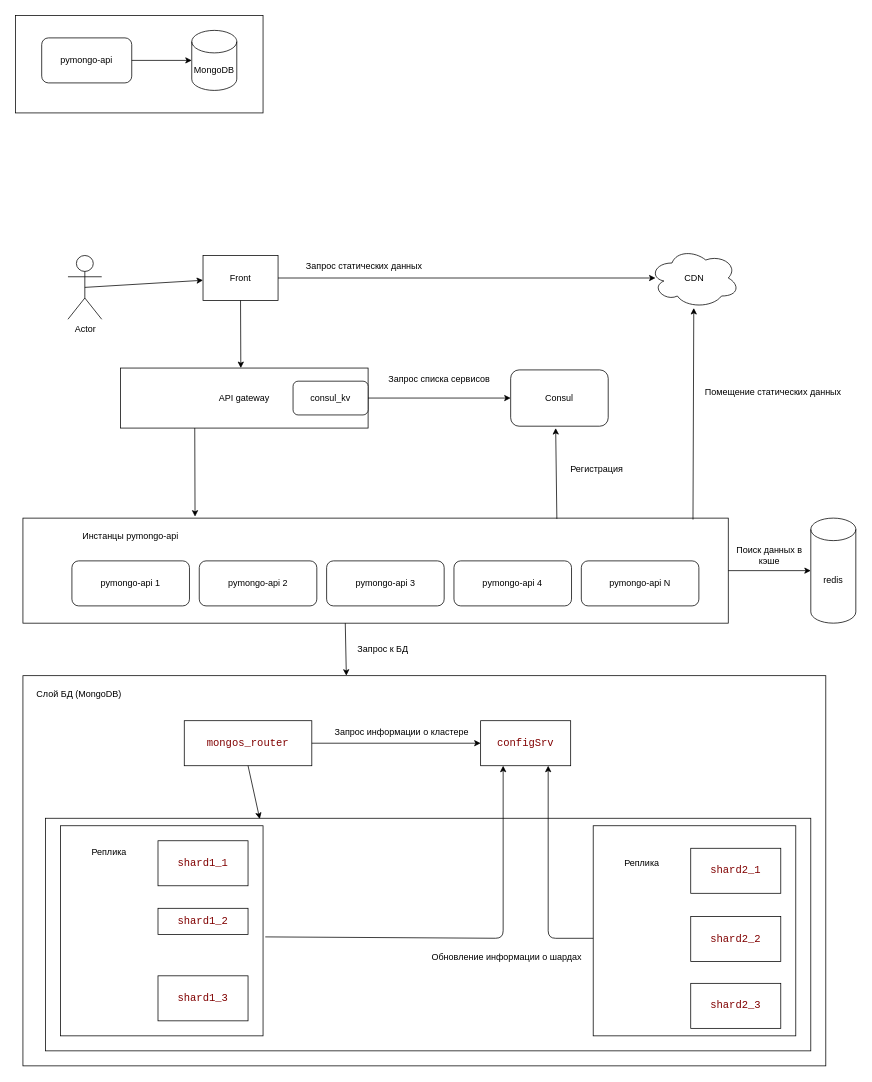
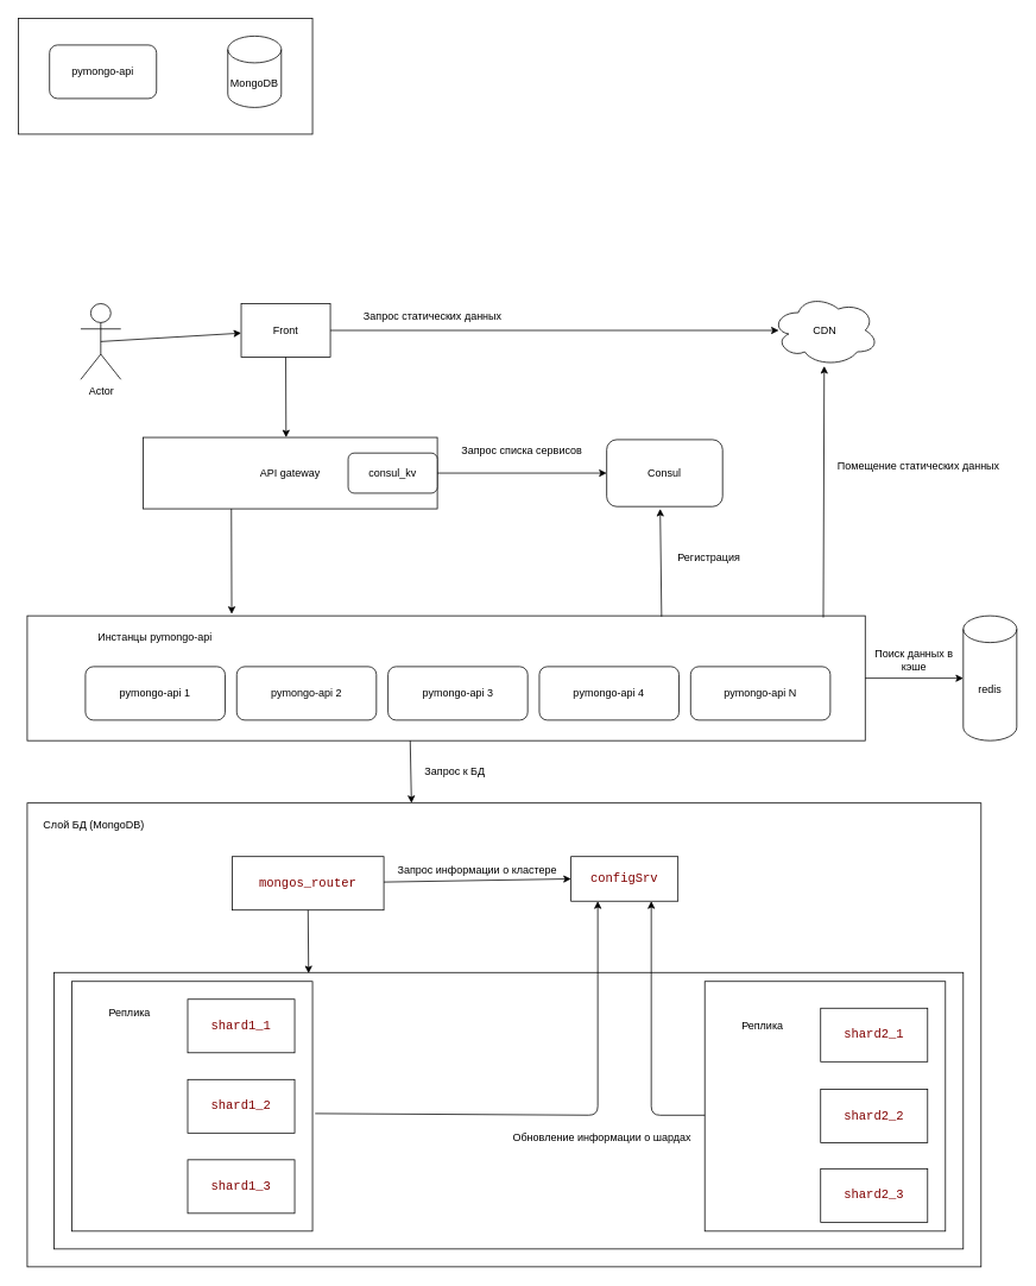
  <mxCell id="0" />
  <mxCell id="1" parent="0" />
  <mxCell id="2" value="" style="" parent="1" vertex="1"><mxGeometry x="20" y="20" width="330" height="130" as="geometry"><mxRectangle x="-200" y="40" width="50" height="40" as="alternateBounds" /></mxGeometry></mxCell>
  <mxCell id="3" value="MongoDB" style="shape=cylinder3;whiteSpace=wrap;html=1;boundedLbl=1;backgroundOutline=1;size=15;" parent="2" vertex="1"><mxGeometry x="235" y="20" width="60" height="80" as="geometry" /></mxCell>
  <mxCell id="4" value="pymongo-api" style="rounded=1;whiteSpace=wrap;html=1;" parent="2" vertex="1"><mxGeometry x="35" y="30" width="120" height="60" as="geometry" /></mxCell>
- <mxCell id="5" style="edgeStyle=orthogonalEdgeStyle;rounded=0;orthogonalLoop=1;jettySize=auto;html=1;exitX=1;exitY=0.5;exitDx=0;exitDy=0;entryX=0;entryY=0.5;entryDx=0;entryDy=0;entryPerimeter=0;" parent="2" source="4" target="3" edge="1"><mxGeometry relative="1" as="geometry" /></mxCell>
  <mxCell id="6" value="" style="startSize=0;" parent="1" vertex="1"><mxGeometry x="30" y="690" width="940" height="140" as="geometry" /></mxCell>
  <mxCell id="7" value="pymongo-api 1" style="rounded=1;whiteSpace=wrap;html=1;" parent="6" vertex="1"><mxGeometry x="65.278" y="57" width="156.667" height="60" as="geometry" /></mxCell>
  <mxCell id="8" value="pymongo-api 2" style="rounded=1;whiteSpace=wrap;html=1;" parent="6" vertex="1"><mxGeometry x="235" y="57" width="156.667" height="60" as="geometry" /></mxCell>
  <mxCell id="9" value="pymongo-api 3" style="rounded=1;whiteSpace=wrap;html=1;" parent="6" vertex="1"><mxGeometry x="404.722" y="57" width="156.667" height="60" as="geometry" /></mxCell>
  <mxCell id="10" value="pymongo-api 4" style="rounded=1;whiteSpace=wrap;html=1;" parent="6" vertex="1"><mxGeometry x="574.444" y="57" width="156.667" height="60" as="geometry" /></mxCell>
  <mxCell id="11" value="pymongo-api N" style="rounded=1;whiteSpace=wrap;html=1;" parent="6" vertex="1"><mxGeometry x="744.167" y="57" width="156.667" height="60" as="geometry" /></mxCell>
  <mxCell id="12" value="Инстанцы pymongo-api" style="text;html=1;strokeColor=none;fillColor=none;align=center;verticalAlign=middle;whiteSpace=wrap;rounded=0;fontFamily=Helvetica;fontSize=12;fontColor=rgb(0, 0, 0);startSize=0;" parent="6" vertex="1"><mxGeometry x="39.167" y="10" width="208.889" height="30" as="geometry" /></mxCell>
  <mxCell id="13" value="Actor" style="shape=umlActor;verticalLabelPosition=bottom;verticalAlign=top;html=1;outlineConnect=0;strokeColor=rgb(0, 0, 0);fontFamily=Helvetica;fontSize=12;fontColor=rgb(0, 0, 0);startSize=0;fillColor=rgb(255, 255, 255);" parent="1" vertex="1"><mxGeometry x="90" y="340" width="45" height="85" as="geometry" /></mxCell>
  <mxCell id="14" value="" style="rounded=0;whiteSpace=wrap;html=1;strokeColor=rgb(0, 0, 0);fontFamily=Helvetica;fontSize=12;fontColor=rgb(0, 0, 0);startSize=0;fillColor=rgb(255, 255, 255);" parent="1" vertex="1"><mxGeometry x="270" y="340" width="100" height="60" as="geometry" /></mxCell>
  <mxCell id="15" value="Front" style="text;html=1;strokeColor=none;fillColor=none;align=center;verticalAlign=middle;whiteSpace=wrap;rounded=0;fontFamily=Helvetica;fontSize=12;fontColor=rgb(0, 0, 0);startSize=0;" parent="1" vertex="1"><mxGeometry x="275" y="355" width="90" height="30" as="geometry" /></mxCell>
  <mxCell id="16" value="" style="endArrow=classic;html=1;fontFamily=Helvetica;fontSize=12;fontColor=rgb(0, 0, 0);startSize=0;exitX=0.5;exitY=0.5;exitDx=0;exitDy=0;exitPerimeter=0;" parent="1" source="13" target="14" edge="1"><mxGeometry width="50" height="50" relative="1" as="geometry"><mxPoint x="570" y="650" as="sourcePoint" /><mxPoint x="620" y="600" as="targetPoint" /></mxGeometry></mxCell>
  <mxCell id="17" value="CDN" style="ellipse;shape=cloud;whiteSpace=wrap;html=1;strokeColor=rgb(0, 0, 0);fontFamily=Helvetica;fontSize=12;fontColor=rgb(0, 0, 0);startSize=0;fillColor=rgb(255, 255, 255);" parent="1" vertex="1"><mxGeometry x="865" y="330" width="120" height="80" as="geometry" /></mxCell>
  <mxCell id="18" value="" style="endArrow=classic;html=1;rounded=1;labelBackgroundColor=default;strokeColor=default;fontFamily=Helvetica;fontSize=12;fontColor=rgb(0, 0, 0);startSize=0;shape=connector;entryX=0.067;entryY=0.5;entryDx=0;entryDy=0;entryPerimeter=0;exitX=1;exitY=0.5;exitDx=0;exitDy=0;" parent="1" source="14" target="17" edge="1"><mxGeometry width="50" height="50" relative="1" as="geometry"><mxPoint x="390" y="370" as="sourcePoint" /><mxPoint x="520" y="370" as="targetPoint" /></mxGeometry></mxCell>
  <mxCell id="19" value="Запрос статических данных" style="text;html=1;strokeColor=none;fillColor=none;align=center;verticalAlign=middle;whiteSpace=wrap;rounded=0;fontFamily=Helvetica;fontSize=12;fontColor=rgb(0, 0, 0);startSize=0;" parent="1" vertex="1"><mxGeometry x="400" y="340" width="170" height="30" as="geometry" /></mxCell>
  <mxCell id="20" value="API gateway" style="rounded=0;whiteSpace=wrap;html=1;strokeColor=rgb(0, 0, 0);fontFamily=Helvetica;fontSize=12;fontColor=rgb(0, 0, 0);startSize=0;fillColor=rgb(255, 255, 255);" parent="1" vertex="1"><mxGeometry x="160" y="490" width="330" height="80" as="geometry" /></mxCell>
  <mxCell id="21" value="" style="endArrow=classic;html=1;rounded=1;labelBackgroundColor=default;strokeColor=default;fontFamily=Helvetica;fontSize=12;fontColor=rgb(0, 0, 0);startSize=0;shape=connector;exitX=0.5;exitY=1;exitDx=0;exitDy=0;entryX=0.486;entryY=0;entryDx=0;entryDy=0;entryPerimeter=0;" parent="1" source="14" target="20" edge="1"><mxGeometry width="50" height="50" relative="1" as="geometry"><mxPoint x="330" y="630" as="sourcePoint" /><mxPoint x="350" y="740" as="targetPoint" /></mxGeometry></mxCell>
  <mxCell id="22" value="consul_kv" style="rounded=1;whiteSpace=wrap;html=1;" parent="1" vertex="1"><mxGeometry x="390" y="507.5" width="100" height="45" as="geometry" /></mxCell>
  <mxCell id="23" value="Consul" style="rounded=1;whiteSpace=wrap;html=1;" parent="1" vertex="1"><mxGeometry x="680" y="492.5" width="130" height="75" as="geometry" /></mxCell>
  <mxCell id="24" value="" style="endArrow=classic;html=1;rounded=1;labelBackgroundColor=default;strokeColor=default;fontFamily=Helvetica;fontSize=12;fontColor=rgb(0, 0, 0);startSize=0;shape=connector;exitX=1;exitY=0.5;exitDx=0;exitDy=0;entryX=0;entryY=0.5;entryDx=0;entryDy=0;" parent="1" source="22" target="23" edge="1"><mxGeometry width="50" height="50" relative="1" as="geometry"><mxPoint x="600" y="500" as="sourcePoint" /><mxPoint x="650" y="450" as="targetPoint" /></mxGeometry></mxCell>
  <mxCell id="25" value="Запрос списка сервисов" style="text;html=1;strokeColor=none;fillColor=none;align=center;verticalAlign=middle;whiteSpace=wrap;rounded=0;fontFamily=Helvetica;fontSize=12;fontColor=rgb(0, 0, 0);startSize=0;" parent="1" vertex="1"><mxGeometry x="500" y="490" width="170" height="30" as="geometry" /></mxCell>
  <mxCell id="26" value="" style="endArrow=classic;html=1;rounded=1;labelBackgroundColor=default;strokeColor=default;fontFamily=Helvetica;fontSize=12;fontColor=rgb(0, 0, 0);startSize=0;shape=connector;entryX=0.244;entryY=-0.014;entryDx=0;entryDy=0;entryPerimeter=0;" parent="1" target="6" edge="1"><mxGeometry width="50" height="50" relative="1" as="geometry"><mxPoint x="259" y="570" as="sourcePoint" /><mxPoint x="340" y="680" as="targetPoint" /></mxGeometry></mxCell>
  <mxCell id="27" value="" style="startSize=0;strokeColor=rgb(0, 0, 0);fontFamily=Helvetica;fontSize=12;fontColor=rgb(0, 0, 0);fillColor=rgb(255, 255, 255);" parent="1" vertex="1"><mxGeometry x="30" y="900" width="1070" height="520" as="geometry" /></mxCell>
  <mxCell id="28" value="Слой БД (MongoDB)" style="text;html=1;strokeColor=none;fillColor=none;align=center;verticalAlign=middle;whiteSpace=wrap;rounded=0;fontFamily=Helvetica;fontSize=12;fontColor=rgb(0, 0, 0);startSize=0;" parent="1" vertex="1"><mxGeometry x="35" y="910" width="140" height="30" as="geometry" /></mxCell>
- <mxCell id="29" value="&lt;div style=&quot;background-color: rgb(255, 255, 255); font-family: Consolas, &amp;quot;Courier New&amp;quot;, monospace; font-size: 14px; line-height: 19px;&quot;&gt;&lt;span style=&quot;color: #800000;&quot;&gt;mongos_router&lt;/span&gt;&lt;/div&gt;" style="rounded=0;whiteSpace=wrap;html=1;strokeColor=rgb(0, 0, 0);fontFamily=Helvetica;fontSize=12;fontColor=rgb(0, 0, 0);startSize=0;fillColor=rgb(255, 255, 255);" parent="1" vertex="1"><mxGeometry x="245" y="960" width="170" height="60" as="geometry" /></mxCell>
- <mxCell id="30" value="&lt;div style=&quot;background-color: rgb(255, 255, 255); font-family: Consolas, &amp;quot;Courier New&amp;quot;, monospace; font-size: 14px; line-height: 19px;&quot;&gt;&lt;span style=&quot;color: #800000;&quot;&gt;configSrv&lt;/span&gt;&lt;/div&gt;" style="rounded=0;whiteSpace=wrap;html=1;strokeColor=rgb(0, 0, 0);fontFamily=Helvetica;fontSize=12;fontColor=rgb(0, 0, 0);startSize=0;fillColor=rgb(255, 255, 255);" parent="1" vertex="1"><mxGeometry x="640" y="960" width="120" height="60" as="geometry" /></mxCell>
+ <mxCell id="29" value="&lt;div style=&quot;background-color: rgb(255, 255, 255); font-family: Consolas, &amp;quot;Courier New&amp;quot;, monospace; font-size: 14px; line-height: 19px;&quot;&gt;&lt;span style=&quot;color: #800000;&quot;&gt;mongos_router&lt;/span&gt;&lt;/div&gt;" style="rounded=0;whiteSpace=wrap;html=1;strokeColor=rgb(0, 0, 0);fontFamily=Helvetica;fontSize=12;fontColor=rgb(0, 0, 0);startSize=0;fillColor=rgb(255, 255, 255);" parent="1" vertex="1"><mxGeometry x="260" y="960" width="170" height="60" as="geometry" /></mxCell>
+ <mxCell id="30" value="&lt;div style=&quot;background-color: rgb(255, 255, 255); font-family: Consolas, &amp;quot;Courier New&amp;quot;, monospace; font-size: 14px; line-height: 19px;&quot;&gt;&lt;span style=&quot;color: #800000;&quot;&gt;configSrv&lt;/span&gt;&lt;/div&gt;" style="rounded=0;whiteSpace=wrap;html=1;strokeColor=rgb(0, 0, 0);fontFamily=Helvetica;fontSize=12;fontColor=rgb(0, 0, 0);startSize=0;fillColor=rgb(255, 255, 255);" parent="1" vertex="1"><mxGeometry x="640" y="960" width="120" height="50" as="geometry" /></mxCell>
  <mxCell id="31" value="" style="endArrow=classic;html=1;rounded=1;labelBackgroundColor=default;strokeColor=default;fontFamily=Helvetica;fontSize=12;fontColor=rgb(0, 0, 0);startSize=0;shape=connector;entryX=0;entryY=0.5;entryDx=0;entryDy=0;" parent="1" source="29" target="30" edge="1"><mxGeometry width="50" height="50" relative="1" as="geometry"><mxPoint x="650" y="1140" as="sourcePoint" /><mxPoint x="600" y="1190" as="targetPoint" /></mxGeometry></mxCell>
  <mxCell id="32" value="Запрос информации о кластере" style="text;html=1;strokeColor=none;fillColor=none;align=center;verticalAlign=middle;whiteSpace=wrap;rounded=0;fontFamily=Helvetica;fontSize=12;fontColor=rgb(0, 0, 0);startSize=0;" parent="1" vertex="1"><mxGeometry x="440" y="960" width="190" height="30" as="geometry" /></mxCell>
  <mxCell id="33" value="" style="endArrow=classic;html=1;rounded=1;labelBackgroundColor=default;strokeColor=default;fontFamily=Helvetica;fontSize=12;fontColor=rgb(0, 0, 0);startSize=0;shape=connector;exitX=0.757;exitY=0.007;exitDx=0;exitDy=0;exitPerimeter=0;" parent="1" source="6" edge="1"><mxGeometry width="50" height="50" relative="1" as="geometry"><mxPoint x="650" y="600" as="sourcePoint" /><mxPoint x="740" y="570" as="targetPoint" /></mxGeometry></mxCell>
  <mxCell id="34" value="Регистрация" style="text;html=1;strokeColor=none;fillColor=none;align=center;verticalAlign=middle;whiteSpace=wrap;rounded=0;fontFamily=Helvetica;fontSize=12;fontColor=rgb(0, 0, 0);startSize=0;" parent="1" vertex="1"><mxGeometry x="750" y="610" width="90" height="30" as="geometry" /></mxCell>
  <mxCell id="35" value="" style="endArrow=classic;html=1;rounded=1;labelBackgroundColor=default;strokeColor=default;fontFamily=Helvetica;fontSize=12;fontColor=rgb(0, 0, 0);startSize=0;shape=connector;exitX=0.457;exitY=1;exitDx=0;exitDy=0;exitPerimeter=0;" parent="1" source="6" edge="1"><mxGeometry width="50" height="50" relative="1" as="geometry"><mxPoint x="600" y="820" as="sourcePoint" /><mxPoint x="461" y="900" as="targetPoint" /></mxGeometry></mxCell>
  <mxCell id="36" value="Запрос к БД" style="text;html=1;strokeColor=none;fillColor=none;align=center;verticalAlign=middle;whiteSpace=wrap;rounded=0;fontFamily=Helvetica;fontSize=12;fontColor=rgb(0, 0, 0);startSize=0;" parent="1" vertex="1"><mxGeometry x="470" y="850" width="80" height="30" as="geometry" /></mxCell>
  <mxCell id="37" value="&lt;div style=&quot;background-color: rgb(255, 255, 255); font-family: Consolas, &amp;quot;Courier New&amp;quot;, monospace; font-size: 14px; line-height: 19px;&quot;&gt;&lt;br&gt;&lt;/div&gt;" style="rounded=0;whiteSpace=wrap;html=1;strokeColor=rgb(0, 0, 0);fontFamily=Helvetica;fontSize=12;fontColor=rgb(0, 0, 0);startSize=0;fillColor=rgb(255, 255, 255);" parent="1" vertex="1"><mxGeometry x="60" y="1090" width="1020" height="310" as="geometry" /></mxCell>
  <mxCell id="38" value="redis" style="shape=cylinder3;whiteSpace=wrap;html=1;boundedLbl=1;backgroundOutline=1;size=15;strokeColor=rgb(0, 0, 0);fontFamily=Helvetica;fontSize=12;fontColor=rgb(0, 0, 0);startSize=0;fillColor=rgb(255, 255, 255);" parent="1" vertex="1"><mxGeometry x="1080" y="690" width="60" height="140" as="geometry" /></mxCell>
  <mxCell id="39" value="" style="endArrow=classic;html=1;rounded=1;labelBackgroundColor=default;strokeColor=default;fontFamily=Helvetica;fontSize=12;fontColor=rgb(0, 0, 0);startSize=0;shape=connector;exitX=0.5;exitY=1;exitDx=0;exitDy=0;entryX=0.28;entryY=0.003;entryDx=0;entryDy=0;entryPerimeter=0;" parent="1" source="29" target="37" edge="1"><mxGeometry width="50" height="50" relative="1" as="geometry"><mxPoint x="550" y="1200" as="sourcePoint" /><mxPoint x="600" y="1150" as="targetPoint" /></mxGeometry></mxCell>
  <mxCell id="40" value="" style="rounded=0;whiteSpace=wrap;html=1;strokeColor=rgb(0, 0, 0);fontFamily=Helvetica;fontSize=12;fontColor=rgb(0, 0, 0);startSize=0;fillColor=rgb(255, 255, 255);" parent="1" vertex="1"><mxGeometry x="80" y="1100" width="270" height="280" as="geometry" /></mxCell>
  <mxCell id="41" value="&lt;div style=&quot;background-color: rgb(255, 255, 255); font-family: Consolas, &amp;quot;Courier New&amp;quot;, monospace; font-size: 14px; line-height: 19px;&quot;&gt;&lt;span style=&quot;color: #800000;&quot;&gt;shard1_1&lt;/span&gt;&lt;/div&gt;" style="rounded=0;whiteSpace=wrap;html=1;strokeColor=rgb(0, 0, 0);fontFamily=Helvetica;fontSize=12;fontColor=rgb(0, 0, 0);startSize=0;fillColor=rgb(255, 255, 255);" parent="1" vertex="1"><mxGeometry x="210" y="1120" width="120" height="60" as="geometry" /></mxCell>
- <mxCell id="42" value="&lt;div style=&quot;background-color: rgb(255, 255, 255); font-family: Consolas, &amp;quot;Courier New&amp;quot;, monospace; font-size: 14px; line-height: 19px;&quot;&gt;&lt;span style=&quot;color: #800000;&quot;&gt;shard1_2&lt;/span&gt;&lt;/div&gt;" style="rounded=0;whiteSpace=wrap;html=1;strokeColor=rgb(0, 0, 0);fontFamily=Helvetica;fontSize=12;fontColor=rgb(0, 0, 0);startSize=0;fillColor=rgb(255, 255, 255);" parent="1" vertex="1"><mxGeometry x="210" y="1210" width="120" height="35" as="geometry" /></mxCell>
+ <mxCell id="42" value="&lt;div style=&quot;background-color: rgb(255, 255, 255); font-family: Consolas, &amp;quot;Courier New&amp;quot;, monospace; font-size: 14px; line-height: 19px;&quot;&gt;&lt;span style=&quot;color: #800000;&quot;&gt;shard1_2&lt;/span&gt;&lt;/div&gt;" style="rounded=0;whiteSpace=wrap;html=1;strokeColor=rgb(0, 0, 0);fontFamily=Helvetica;fontSize=12;fontColor=rgb(0, 0, 0);startSize=0;fillColor=rgb(255, 255, 255);" parent="1" vertex="1"><mxGeometry x="210" y="1210" width="120" height="60" as="geometry" /></mxCell>
  <mxCell id="43" value="&lt;div style=&quot;background-color: rgb(255, 255, 255); font-family: Consolas, &amp;quot;Courier New&amp;quot;, monospace; font-size: 14px; line-height: 19px;&quot;&gt;&lt;span style=&quot;color: #800000;&quot;&gt;shard1_3&lt;/span&gt;&lt;/div&gt;" style="rounded=0;whiteSpace=wrap;html=1;strokeColor=rgb(0, 0, 0);fontFamily=Helvetica;fontSize=12;fontColor=rgb(0, 0, 0);startSize=0;fillColor=rgb(255, 255, 255);" parent="1" vertex="1"><mxGeometry x="210" y="1300" width="120" height="60" as="geometry" /></mxCell>
  <mxCell id="44" value="Реплика" style="text;html=1;strokeColor=none;fillColor=none;align=center;verticalAlign=middle;whiteSpace=wrap;rounded=0;fontFamily=Helvetica;fontSize=12;fontColor=rgb(0, 0, 0);startSize=0;" parent="1" vertex="1"><mxGeometry x="100" y="1120" width="90" height="30" as="geometry" /></mxCell>
  <mxCell id="45" value="" style="rounded=0;whiteSpace=wrap;html=1;strokeColor=rgb(0, 0, 0);fontFamily=Helvetica;fontSize=12;fontColor=rgb(0, 0, 0);startSize=0;fillColor=rgb(255, 255, 255);" parent="1" vertex="1"><mxGeometry x="790" y="1100" width="270" height="280" as="geometry" /></mxCell>
  <mxCell id="46" value="&lt;div style=&quot;background-color: rgb(255, 255, 255); font-family: Consolas, &amp;quot;Courier New&amp;quot;, monospace; font-size: 14px; line-height: 19px;&quot;&gt;&lt;span style=&quot;color: #800000;&quot;&gt;shard2_1&lt;/span&gt;&lt;/div&gt;" style="rounded=0;whiteSpace=wrap;html=1;strokeColor=rgb(0, 0, 0);fontFamily=Helvetica;fontSize=12;fontColor=rgb(0, 0, 0);startSize=0;fillColor=rgb(255, 255, 255);" parent="1" vertex="1"><mxGeometry x="920" y="1130" width="120" height="60" as="geometry" /></mxCell>
  <mxCell id="47" value="&lt;div style=&quot;background-color: rgb(255, 255, 255); font-family: Consolas, &amp;quot;Courier New&amp;quot;, monospace; font-size: 14px; line-height: 19px;&quot;&gt;&lt;span style=&quot;color: #800000;&quot;&gt;shard2_2&lt;/span&gt;&lt;/div&gt;" style="rounded=0;whiteSpace=wrap;html=1;strokeColor=rgb(0, 0, 0);fontFamily=Helvetica;fontSize=12;fontColor=rgb(0, 0, 0);startSize=0;fillColor=rgb(255, 255, 255);" parent="1" vertex="1"><mxGeometry x="920" y="1221" width="120" height="60" as="geometry" /></mxCell>
  <mxCell id="48" value="&lt;div style=&quot;background-color: rgb(255, 255, 255); font-family: Consolas, &amp;quot;Courier New&amp;quot;, monospace; font-size: 14px; line-height: 19px;&quot;&gt;&lt;span style=&quot;color: #800000;&quot;&gt;shard2_3&lt;/span&gt;&lt;/div&gt;" style="rounded=0;whiteSpace=wrap;html=1;strokeColor=rgb(0, 0, 0);fontFamily=Helvetica;fontSize=12;fontColor=rgb(0, 0, 0);startSize=0;fillColor=rgb(255, 255, 255);" parent="1" vertex="1"><mxGeometry x="920" y="1310" width="120" height="60" as="geometry" /></mxCell>
  <mxCell id="49" value="Поиск данных в кэше" style="text;html=1;strokeColor=none;fillColor=none;align=center;verticalAlign=middle;whiteSpace=wrap;rounded=0;fontFamily=Helvetica;fontSize=12;fontColor=rgb(0, 0, 0);startSize=0;" parent="1" vertex="1"><mxGeometry x="970" y="720" width="110" height="40" as="geometry" /></mxCell>
  <mxCell id="50" value="Реплика" style="text;html=1;strokeColor=none;fillColor=none;align=center;verticalAlign=middle;whiteSpace=wrap;rounded=0;fontFamily=Helvetica;fontSize=12;fontColor=rgb(0, 0, 0);startSize=0;" parent="1" vertex="1"><mxGeometry x="810" y="1135" width="90" height="30" as="geometry" /></mxCell>
  <mxCell id="51" value="" style="endArrow=classic;html=1;entryX=0;entryY=0.5;entryDx=0;entryDy=0;entryPerimeter=0;exitX=1;exitY=0.5;exitDx=0;exitDy=0;" edge="1" parent="1" source="6" target="38"><mxGeometry width="50" height="50" relative="1" as="geometry"><mxPoint x="720" y="930" as="sourcePoint" /><mxPoint x="770" y="880" as="targetPoint" /></mxGeometry></mxCell>
  <mxCell id="52" value="" style="endArrow=classic;html=1;entryX=0.492;entryY=1;entryDx=0;entryDy=0;entryPerimeter=0;exitX=0.95;exitY=0.014;exitDx=0;exitDy=0;exitPerimeter=0;" edge="1" parent="1" source="6" target="17"><mxGeometry width="50" height="50" relative="1" as="geometry"><mxPoint x="720" y="620" as="sourcePoint" /><mxPoint x="770" y="570" as="targetPoint" /></mxGeometry></mxCell>
  <mxCell id="53" value="Помещение статических данных" style="text;html=1;strokeColor=none;fillColor=none;align=center;verticalAlign=middle;whiteSpace=wrap;rounded=0;" vertex="1" parent="1"><mxGeometry x="930" y="507.5" width="200" height="30" as="geometry" /></mxCell>
  <mxCell id="54" value="" style="endArrow=classic;html=1;entryX=0.25;entryY=1;entryDx=0;entryDy=0;exitX=1.011;exitY=0.529;exitDx=0;exitDy=0;exitPerimeter=0;" edge="1" parent="1" source="40" target="30"><mxGeometry width="50" height="50" relative="1" as="geometry"><mxPoint x="360" y="1240" as="sourcePoint" /><mxPoint x="770" y="1270" as="targetPoint" /><Array as="points"><mxPoint x="670" y="1250" /></Array></mxGeometry></mxCell>
  <mxCell id="55" value="" style="endArrow=classic;html=1;entryX=0.75;entryY=1;entryDx=0;entryDy=0;" edge="1" parent="1" target="30"><mxGeometry width="50" height="50" relative="1" as="geometry"><mxPoint x="790" y="1250" as="sourcePoint" /><mxPoint x="770" y="1270" as="targetPoint" /><Array as="points"><mxPoint x="730" y="1250" /></Array></mxGeometry></mxCell>
  <mxCell id="56" value="Обновление информации о шардах" style="text;html=1;strokeColor=none;fillColor=none;align=center;verticalAlign=middle;whiteSpace=wrap;rounded=0;" vertex="1" parent="1"><mxGeometry x="570" y="1260" width="210" height="30" as="geometry" /></mxCell>
